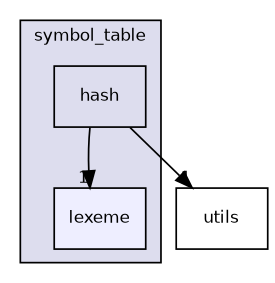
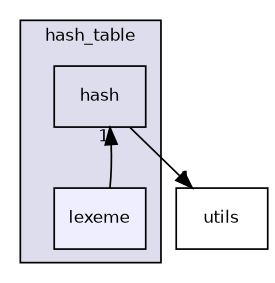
  digraph {
    compound=true
    node [fontname=Helvetica fontsize=10 shape=box]
    edge [headlabel=1 labeldistance=1.5 labelfontname=Helvetica labelfontsize=10]
    n1 [label=hash]
    n2 [fillcolor="#eeeeff" label=lexeme pencolor=black style=filled]
    n3 [label=utils]
    subgraph cluster_1 {
      bgcolor="#ddddee"
      fontname=Helvetica
      fontsize=10
-     label=symbol_table
+     label=hash_table
      pencolor=black
      n1
      n2
    }
    n1 -> n3
-   n1 -> n2
+   n2 -> n1
  }
